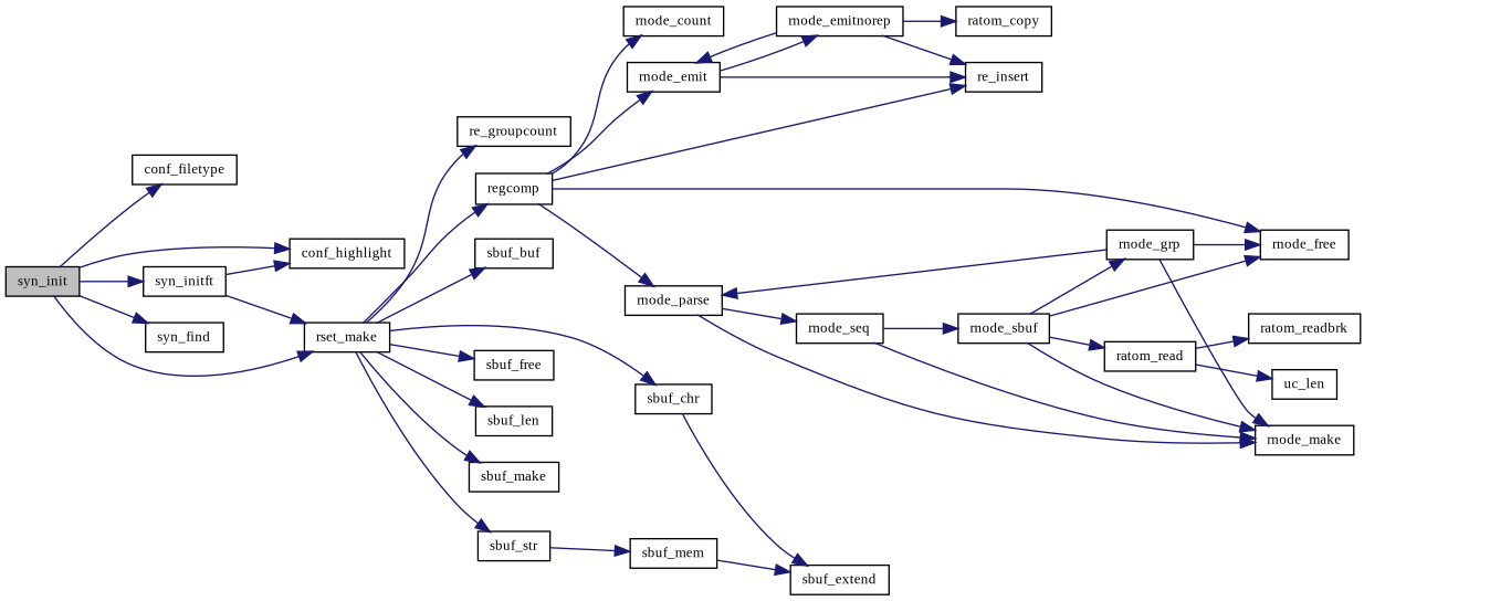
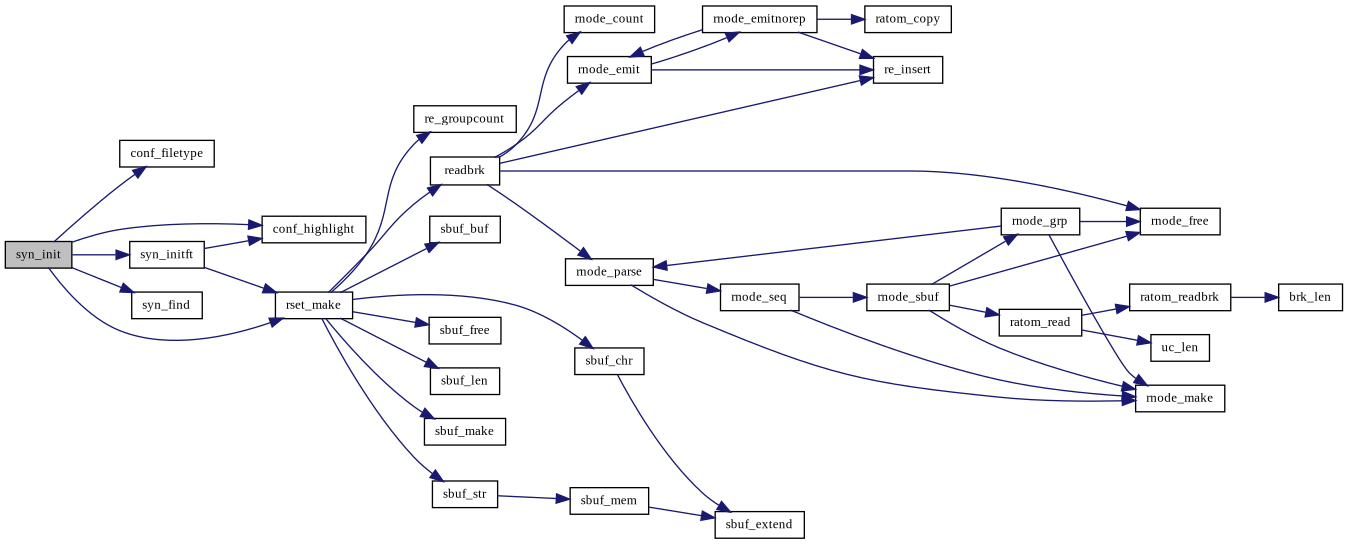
  digraph {
    fontname="Liberation Serif"
    rankdir=LR
    node [color=black fillcolor=white fontname="Liberation Serif" fontsize=10 shape=record style=filled]
    edge [color=midnightblue fontname="Liberation Serif" fontsize=10 labelfontname=Helvetica labelfontsize=10 style=solid]
    n1 [fillcolor=grey75 fontcolor=black height=0.2 label=syn_init width=0.4]
    n2 [height=0.2 label=conf_filetype width=0.4]
    n3 [height=0.2 label=conf_highlight width=0.4]
    n4 [height=0.2 label=rset_make width=0.4]
    n5 [height=0.2 label=syn_find width=0.4]
    n6 [height=0.2 label=syn_initft width=0.4]
    n7 [height=0.2 label=re_groupcount width=0.4]
-   n8 [height=0.2 label=regcomp width=0.4]
+   n8 [height=0.2 label=readbrk width=0.4]
    n9 [height=0.2 label=sbuf_buf width=0.4]
    n10 [height=0.2 label=sbuf_chr width=0.4]
    n11 [height=0.2 label=sbuf_free width=0.4]
    n12 [height=0.2 label=sbuf_len width=0.4]
    n13 [height=0.2 label=sbuf_make width=0.4]
    n14 [height=0.2 label=sbuf_str width=0.4]
    n15 [height=0.2 label=re_insert width=0.4]
    n16 [height=0.2 label=rnode_count width=0.4]
    n17 [height=0.2 label=rnode_emit width=0.4]
    n18 [height=0.2 label=rnode_free width=0.4]
    n19 [height=0.2 label=rnode_parse width=0.4]
    n20 [height=0.2 label=sbuf_extend width=0.4]
    n21 [height=0.2 label=sbuf_mem width=0.4]
    n22 [height=0.2 label=rnode_emitnorep width=0.4]
    n23 [height=0.2 label=rnode_make width=0.4]
    n24 [height=0.2 label=rnode_seq width=0.4]
    n25 [height=0.2 label=ratom_copy width=0.4]
    n26 [height=0.2 label=rnode_sbuf width=0.4]
    n27 [height=0.2 label=ratom_read width=0.4]
    n28 [height=0.2 label=rnode_grp width=0.4]
    n29 [height=0.2 label=ratom_readbrk width=0.4]
    n30 [height=0.2 label=uc_len width=0.4]
+   n31 [height=0.2 label=brk_len width=0.4]
    n1 -> n2
    n1 -> n3
    n1 -> n4
    n1 -> n5
    n1 -> n6
    n4 -> n7
    n4 -> n8
    n4 -> n9
    n4 -> n10
    n4 -> n11
    n4 -> n12
    n4 -> n13
    n4 -> n14
    n6 -> n3
    n6 -> n4
    n8 -> n15
    n8 -> n16
    n8 -> n17
    n8 -> n18
    n8 -> n19
    n10 -> n20
    n14 -> n21
    n17 -> n15
    n17 -> n22
    n19 -> n23
    n19 -> n24
    n21 -> n20
    n22 -> n15
    n22 -> n17
    n22 -> n25
    n24 -> n23
    n24 -> n26
    n26 -> n18
    n26 -> n23
    n26 -> n27
    n26 -> n28
    n27 -> n29
    n27 -> n30
    n28 -> n18
    n28 -> n19
    n28 -> n23
+   n29 -> n31
  }
